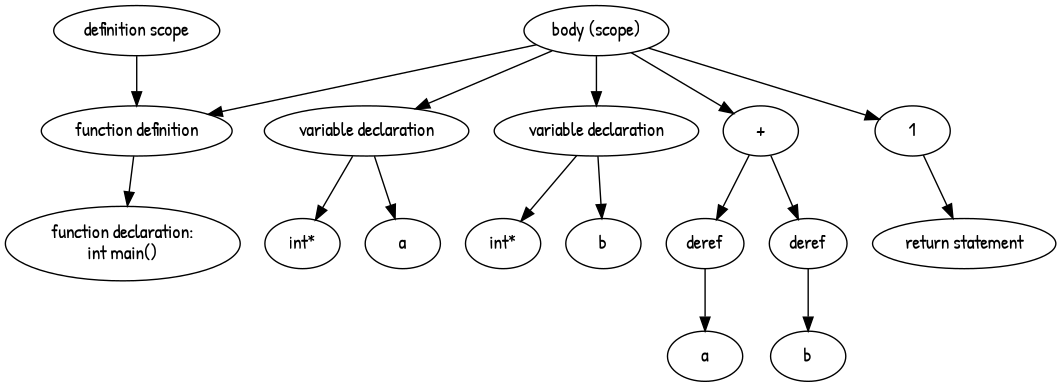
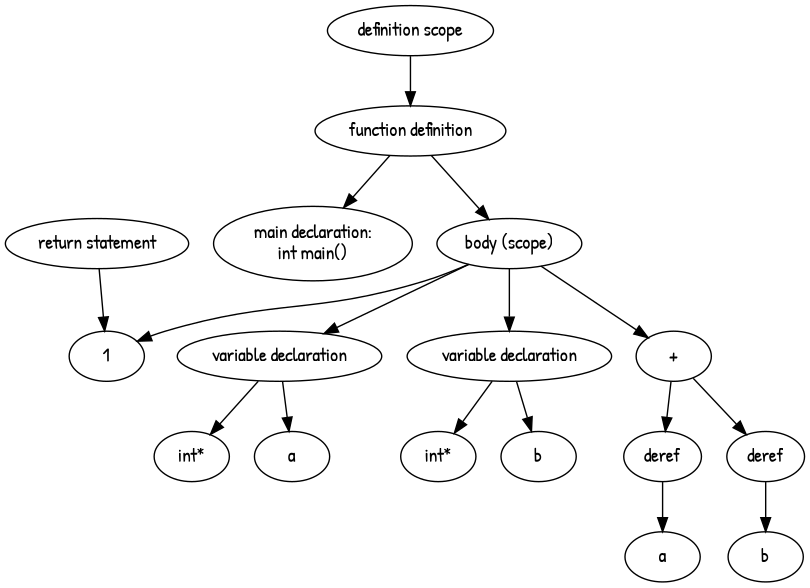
  digraph {
    fontname="Patrick Hand"
    node [fontname="Patrick Hand"]
    edge [fontname="Patrick Hand"]
-   n1 [label="function declaration:\nint main()"]
+   n1 [label="main declaration:\nint main()"]
    n2 [label="function definition"]
    n3 [label="body (scope)"]
    n4 [label="variable declaration"]
    n5 [label="variable declaration"]
    n6 [label="+"]
    n7 [label=1]
    n8 [label="int*"]
    n9 [label=a]
    n10 [label="int*"]
    n11 [label=b]
    n12 [label=deref]
    n13 [label=deref]
    n14 [label="return statement"]
    n15 [label=a]
    n16 [label=b]
    n17 [label="definition scope"]
    n2 -> n1
-   n3 -> n2
+   n2 -> n3
    n3 -> n4
    n3 -> n5
    n3 -> n6
    n3 -> n7
    n4 -> n8
    n4 -> n9
    n5 -> n10
    n5 -> n11
    n6 -> n12
    n6 -> n13
    n12 -> n15
    n13 -> n16
-   n7 -> n14
+   n14 -> n7
    n17 -> n2
  }
